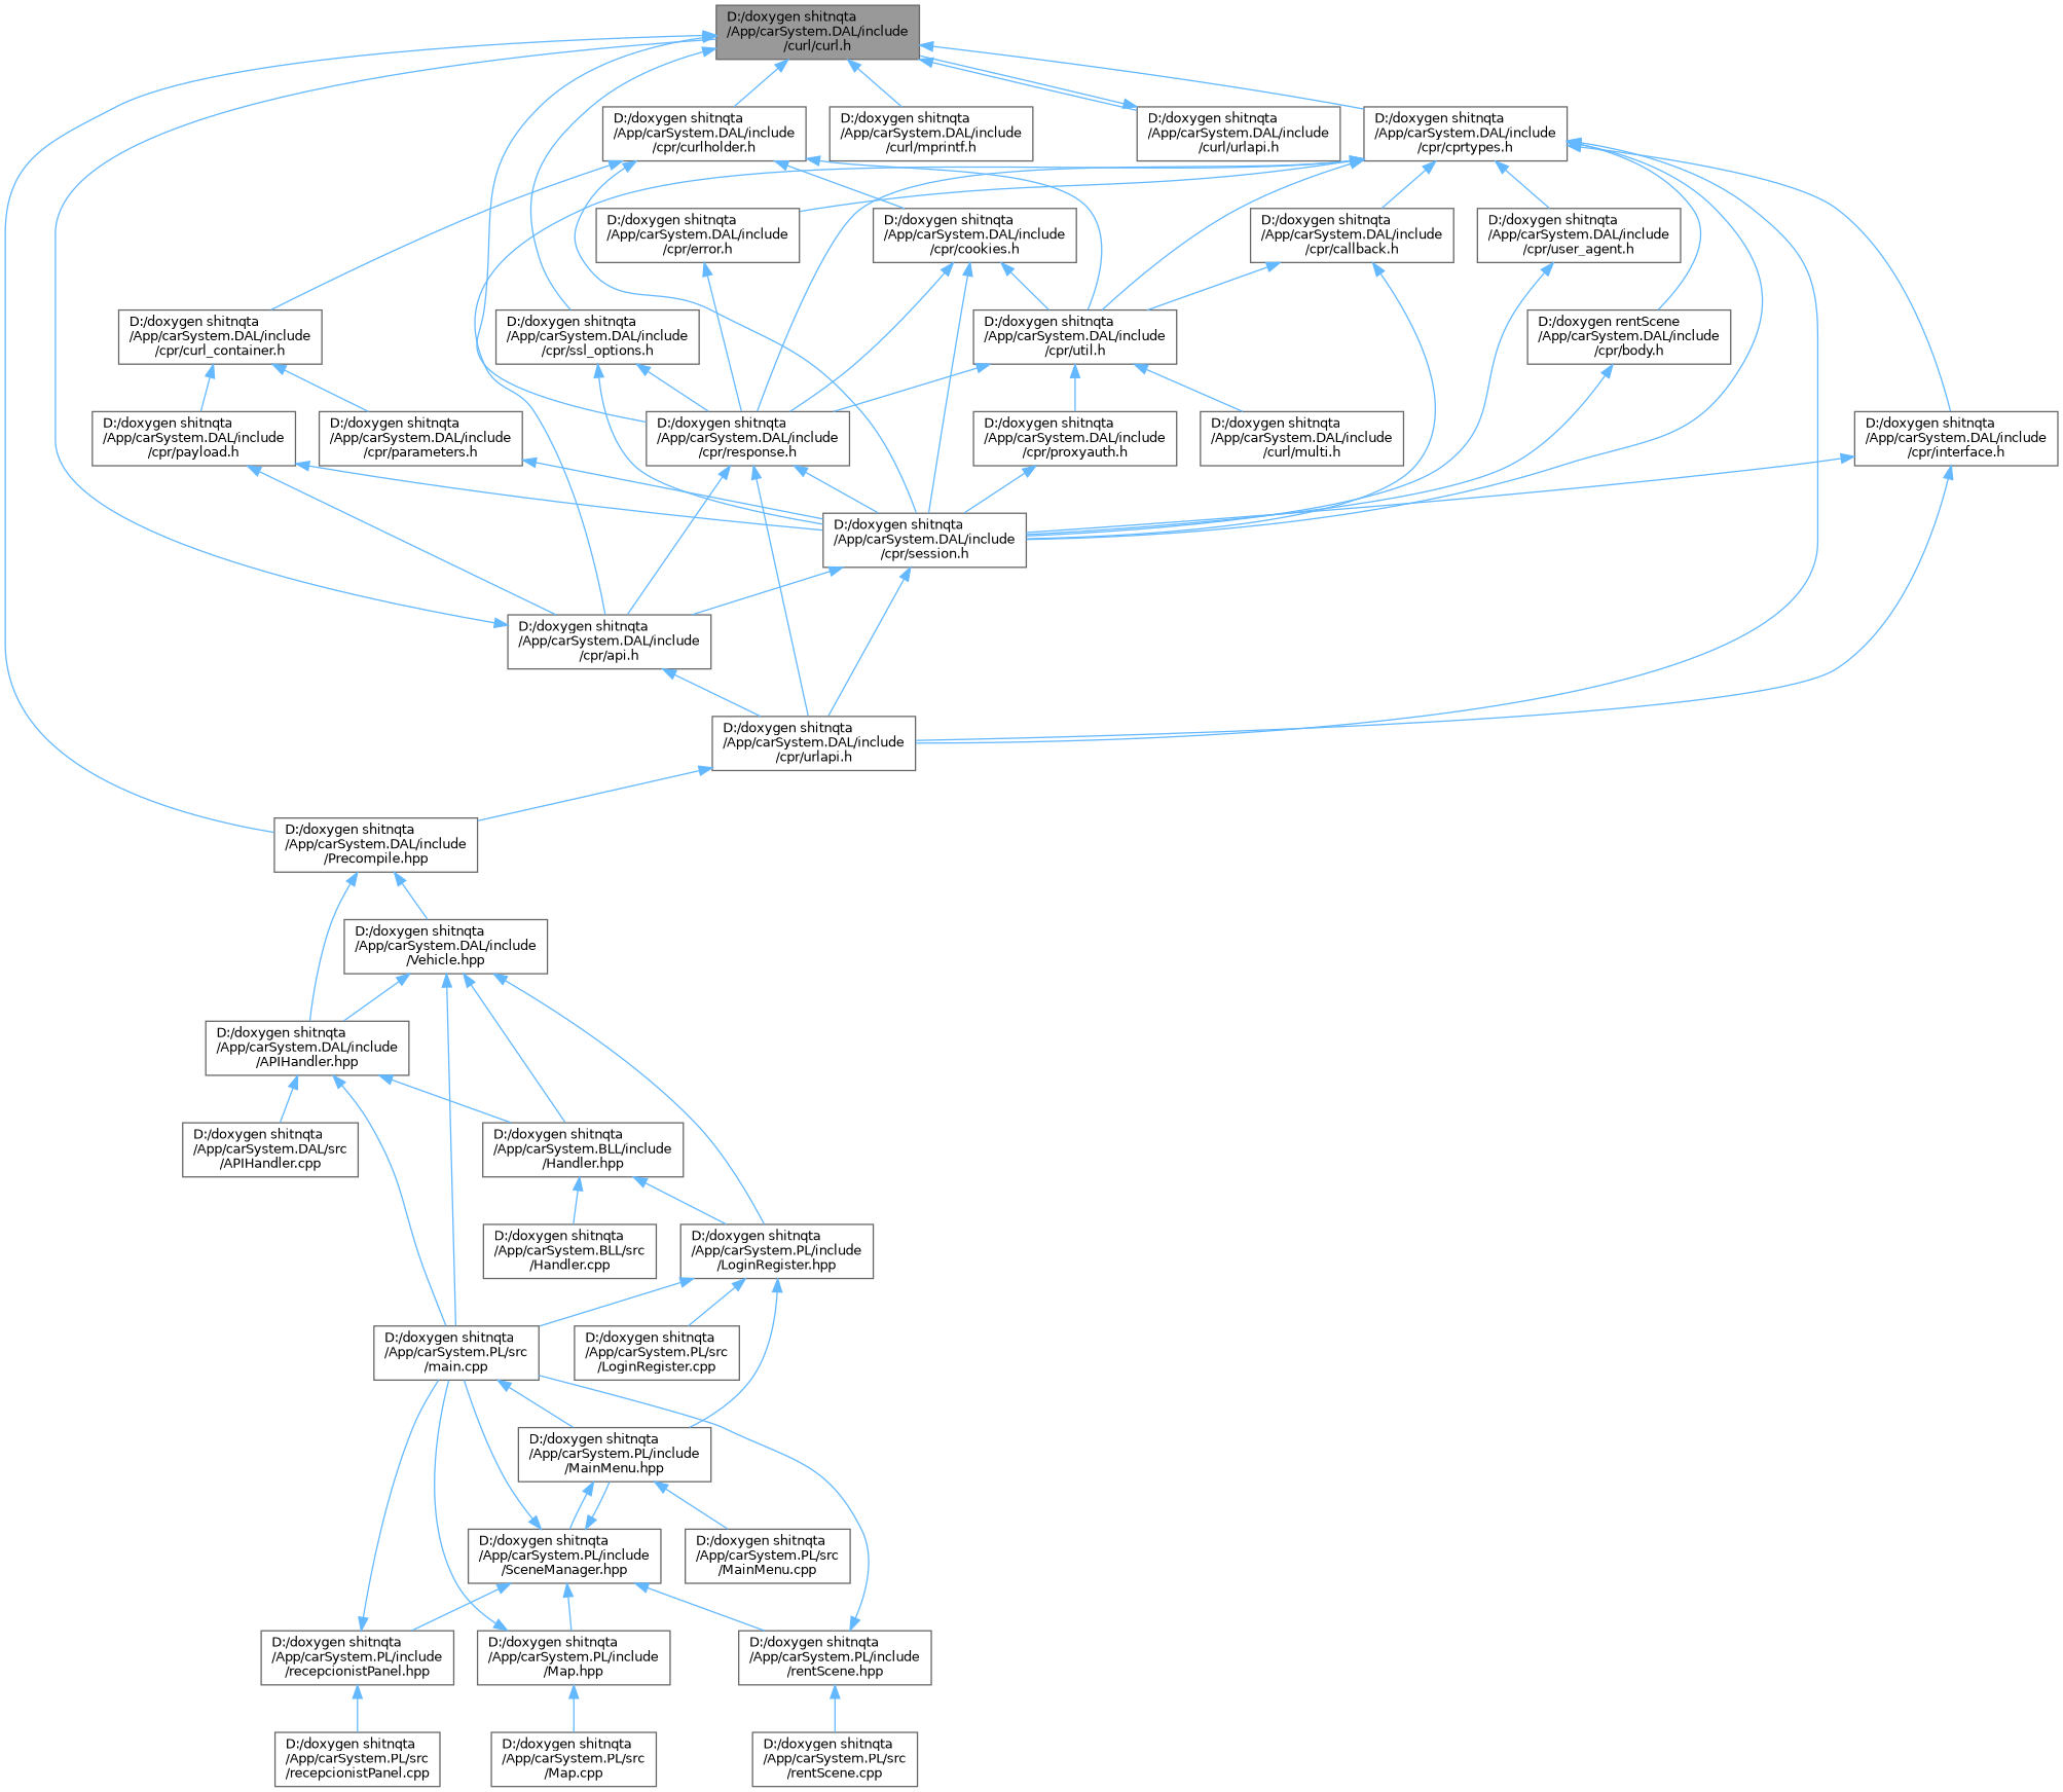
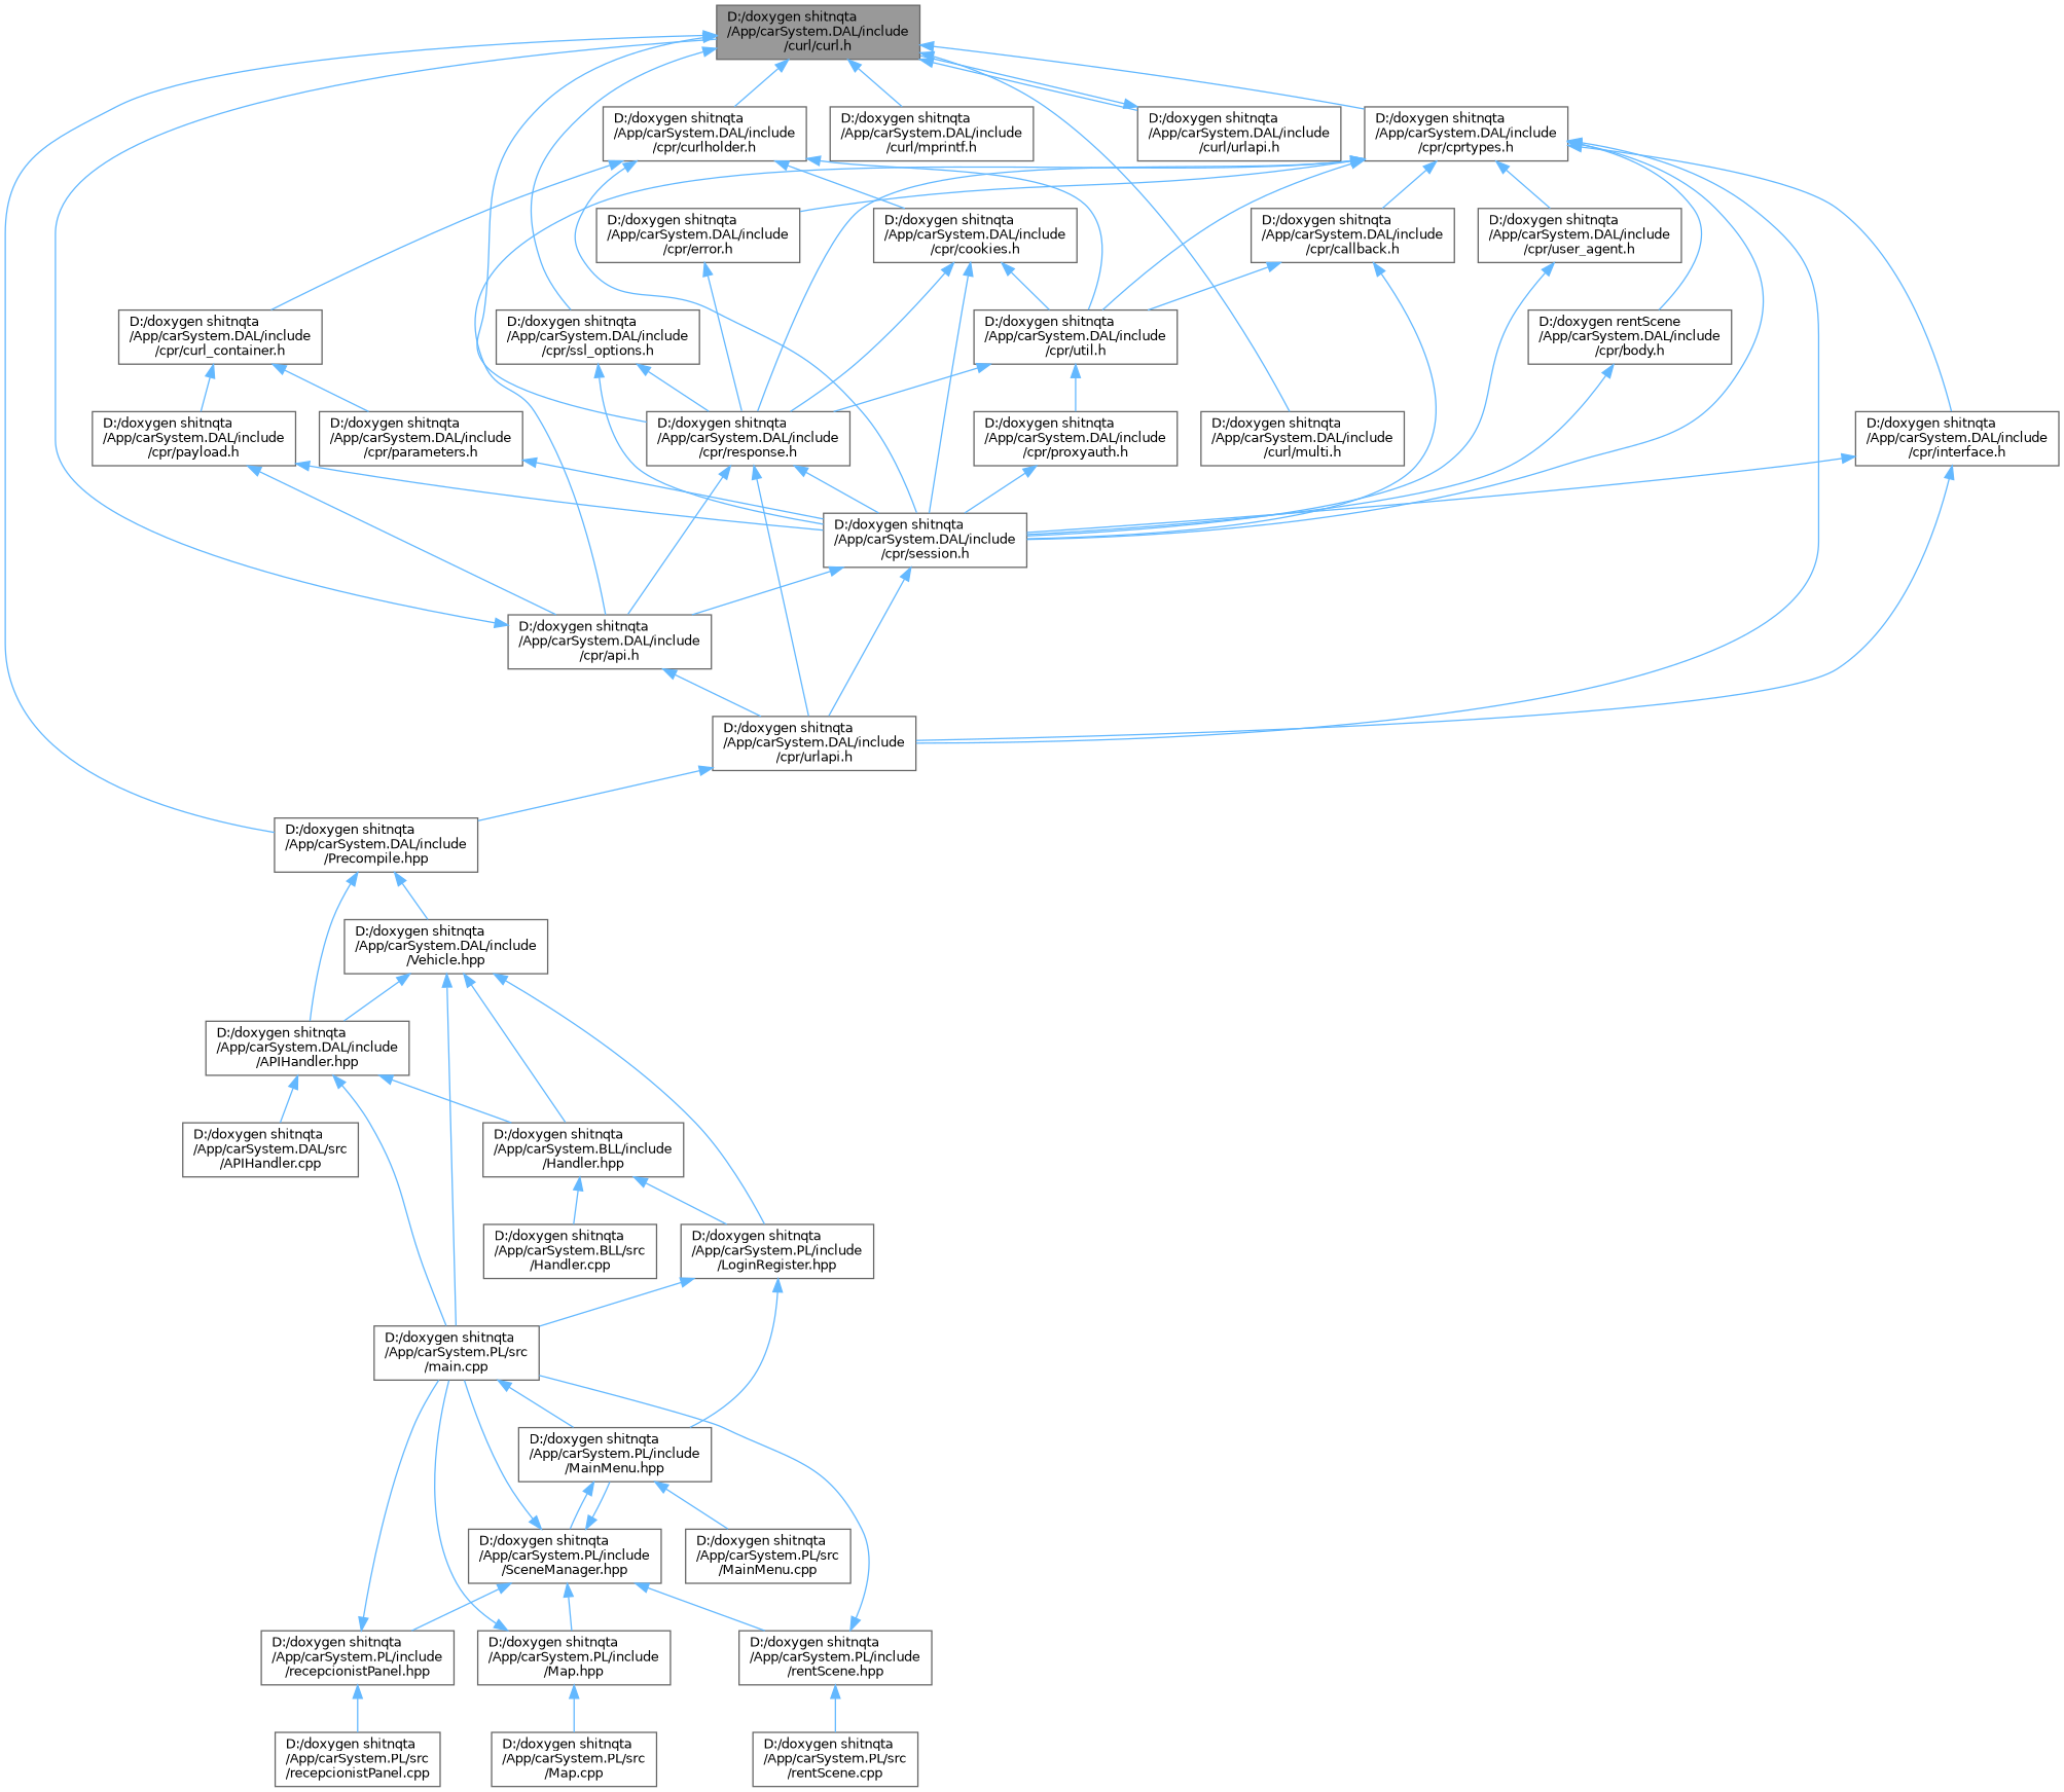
  digraph {
    node [color=grey40 fillcolor=white fontname=Helvetica fontsize=10 shape=box style=filled]
    edge [color=steelblue1 dir=back fontname=Helvetica fontsize=10 labelfontname=Helvetica labelfontsize=10 style=solid]
    n1 [color=gray40 fillcolor=grey60 fontcolor=black height=0.2 label="D:/doxygen shitnqta\l/App/carSystem.DAL/include\l/curl/curl.h" width=0.4]
    n2 [height=0.2 label="D:/doxygen shitnqta\l/App/carSystem.DAL/include\l/Precompile.hpp" width=0.4]
    n3 [height=0.2 label="D:/doxygen shitnqta\l/App/carSystem.DAL/include\l/cpr/cprtypes.h" width=0.4]
    n4 [height=0.2 label="D:/doxygen shitnqta\l/App/carSystem.DAL/include\l/cpr/response.h" width=0.4]
    n5 [height=0.2 label="D:/doxygen shitnqta\l/App/carSystem.DAL/include\l/cpr/curlholder.h" width=0.4]
    n6 [height=0.2 label="D:/doxygen shitnqta\l/App/carSystem.DAL/include\l/cpr/ssl_options.h" width=0.4]
    n7 [height=0.2 label="D:/doxygen shitnqta\l/App/carSystem.DAL/include\l/curl/mprintf.h" width=0.4]
    n8 [height=0.2 label="D:/doxygen shitnqta\l/App/carSystem.DAL/include\l/curl/multi.h" width=0.4]
    n9 [height=0.2 label="D:/doxygen shitnqta\l/App/carSystem.DAL/include\l/curl/urlapi.h" width=0.4]
    n10 [height=0.2 label="D:/doxygen shitnqta\l/App/carSystem.DAL/include\l/APIHandler.hpp" width=0.4]
    n11 [height=0.2 label="D:/doxygen shitnqta\l/App/carSystem.DAL/include\l/Vehicle.hpp" width=0.4]
    n12 [height=0.2 label="D:/doxygen shitnqta\l/App/carSystem.DAL/include\l/cpr/api.h" width=0.4]
    n13 [height=0.2 label="D:/doxygen shitnqta\l/App/carSystem.DAL/include\l/cpr/urlapi.h" width=0.4]
    n14 [height=0.2 label="D:/doxygen rentScene\l/App/carSystem.DAL/include\l/cpr/body.h" width=0.4]
    n15 [height=0.2 label="D:/doxygen shitnqta\l/App/carSystem.DAL/include\l/cpr/session.h" width=0.4]
    n16 [height=0.2 label="D:/doxygen shitnqta\l/App/carSystem.DAL/include\l/cpr/callback.h" width=0.4]
    n17 [height=0.2 label="D:/doxygen shitnqta\l/App/carSystem.DAL/include\l/cpr/util.h" width=0.4]
    n18 [height=0.2 label="D:/doxygen shitnqta\l/App/carSystem.DAL/include\l/cpr/error.h" width=0.4]
    n19 [height=0.2 label="D:/doxygen shitnqta\l/App/carSystem.DAL/include\l/cpr/interface.h" width=0.4]
    n20 [height=0.2 label="D:/doxygen shitnqta\l/App/carSystem.DAL/include\l/cpr/user_agent.h" width=0.4]
    n21 [height=0.2 label="D:/doxygen shitnqta\l/App/carSystem.DAL/include\l/cpr/cookies.h" width=0.4]
    n22 [height=0.2 label="D:/doxygen shitnqta\l/App/carSystem.DAL/include\l/cpr/curl_container.h" width=0.4]
    n23 [height=0.2 label="D:/doxygen shitnqta\l/App/carSystem.BLL/include\l/Handler.hpp" width=0.4]
    n24 [height=0.2 label="D:/doxygen shitnqta\l/App/carSystem.PL/src\l/main.cpp" width=0.4]
    n25 [height=0.2 label="D:/doxygen shitnqta\l/App/carSystem.DAL/src\l/APIHandler.cpp" width=0.4]
    n26 [height=0.2 label="D:/doxygen shitnqta\l/App/carSystem.PL/include\l/LoginRegister.hpp" width=0.4]
    n27 [height=0.2 label="D:/doxygen shitnqta\l/App/carSystem.BLL/src\l/Handler.cpp" width=0.4]
    n28 [height=0.2 label="D:/doxygen shitnqta\l/App/carSystem.PL/include\l/MainMenu.hpp" width=0.4]
-   n29 [height=0.2 label="D:/doxygen shitnqta\l/App/carSystem.PL/src\l/LoginRegister.cpp" width=0.4]
    n30 [height=0.2 label="D:/doxygen shitnqta\l/App/carSystem.PL/include\l/SceneManager.hpp" width=0.4]
    n31 [height=0.2 label="D:/doxygen shitnqta\l/App/carSystem.PL/src\l/MainMenu.cpp" width=0.4]
    n32 [height=0.2 label="D:/doxygen shitnqta\l/App/carSystem.PL/include\l/Map.hpp" width=0.4]
    n33 [height=0.2 label="D:/doxygen shitnqta\l/App/carSystem.PL/include\l/recepcionistPanel.hpp" width=0.4]
    n34 [height=0.2 label="D:/doxygen shitnqta\l/App/carSystem.PL/include\l/rentScene.hpp" width=0.4]
    n35 [height=0.2 label="D:/doxygen shitnqta\l/App/carSystem.PL/src\l/Map.cpp" width=0.4]
    n36 [height=0.2 label="D:/doxygen shitnqta\l/App/carSystem.PL/src\l/recepcionistPanel.cpp" width=0.4]
    n37 [height=0.2 label="D:/doxygen shitnqta\l/App/carSystem.PL/src\l/rentScene.cpp" width=0.4]
    n38 [height=0.2 label="D:/doxygen shitnqta\l/App/carSystem.DAL/include\l/cpr/proxyauth.h" width=0.4]
    n39 [height=0.2 label="D:/doxygen shitnqta\l/App/carSystem.DAL/include\l/cpr/parameters.h" width=0.4]
    n40 [height=0.2 label="D:/doxygen shitnqta\l/App/carSystem.DAL/include\l/cpr/payload.h" width=0.4]
    n1 -> n2
    n1 -> n3
    n1 -> n4
    n1 -> n5
    n1 -> n6
    n1 -> n7
-   n17 -> n8
+   n1 -> n8
    n1 -> n9
    n2 -> n10
    n2 -> n11
    n3 -> n4
    n3 -> n12
    n3 -> n13
    n3 -> n14
    n3 -> n15
    n3 -> n16
    n3 -> n17
    n3 -> n18
    n3 -> n19
    n3 -> n20
    n4 -> n12
    n4 -> n13
    n4 -> n15
    n5 -> n15
    n5 -> n17
    n5 -> n21
    n5 -> n22
    n6 -> n4
    n6 -> n15
    n9 -> n1
    n10 -> n23
    n10 -> n24
    n10 -> n25
    n11 -> n10
    n11 -> n23
    n11 -> n24
    n11 -> n26
    n12 -> n1
    n12 -> n13
    n13 -> n2
    n14 -> n15
    n15 -> n12
    n15 -> n13
    n16 -> n15
    n16 -> n17
    n17 -> n4
    n17 -> n38
    n18 -> n4
    n19 -> n13
    n19 -> n15
    n20 -> n15
    n21 -> n4
    n21 -> n15
    n21 -> n17
    n22 -> n39
    n22 -> n40
    n23 -> n26
    n23 -> n27
    n24 -> n28
    n26 -> n24
    n26 -> n28
-   n26 -> n29
    n28 -> n30
    n28 -> n31
    n30 -> n24
    n30 -> n28
    n30 -> n32
    n30 -> n33
    n30 -> n34
    n32 -> n24
    n32 -> n35
    n33 -> n24
    n33 -> n36
    n34 -> n24
    n34 -> n37
    n38 -> n15
    n39 -> n15
    n40 -> n12
    n40 -> n15
  }
